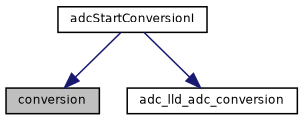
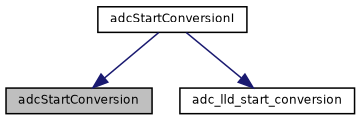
  digraph {
    rankdir=TB
    node [color=black fontname=Helvetica fontsize=8 shape=record]
    edge [color=midnightblue fontname=Helvetica fontsize=8 labelfontname=Helvetica labelfontsize=8 style=solid]
-   n1 [fillcolor=grey75 fontcolor=black height=0.2 label=conversion style=filled width=0.4]
+   n1 [fillcolor=grey75 fontcolor=black height=0.2 label=adcStartConversion style=filled width=0.4]
    n2 [height=0.2 label=adcStartConversionI width=0.4]
-   n3 [height=0.2 label=adc_lld_adc_conversion width=0.4]
+   n3 [height=0.2 label=adc_lld_start_conversion width=0.4]
    n2 -> n1
    n2 -> n3
  }
